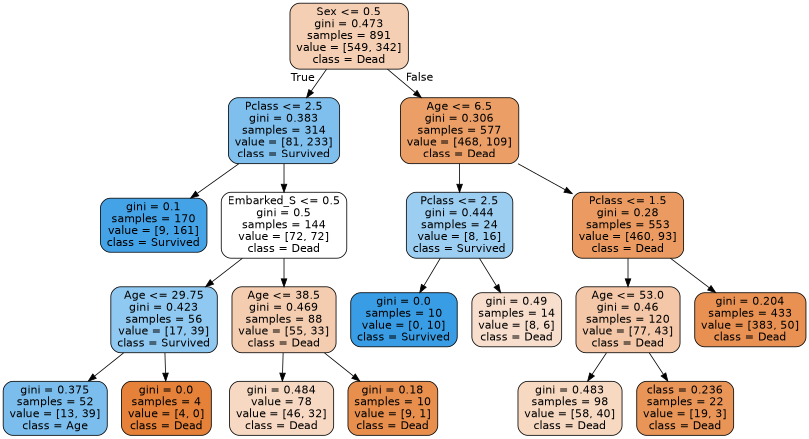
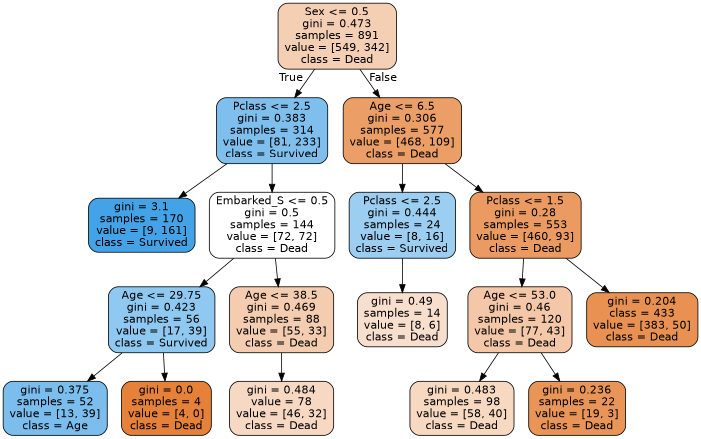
  digraph {
    node [color=black fontname=helvetica shape=box style="filled, rounded"]
    edge [fontname=helvetica]
    n1 [fillcolor="#e5813960" label="Sex <= 0.5\ngini = 0.473\nsamples = 891\nvalue = [549, 342]\nclass = Dead"]
    n2 [fillcolor="#399de5a6" label="Pclass <= 2.5\ngini = 0.383\nsamples = 314\nvalue = [81, 233]\nclass = Survived"]
    n3 [fillcolor="#e58139c4" label="Age <= 6.5\ngini = 0.306\nsamples = 577\nvalue = [468, 109]\nclass = Dead"]
-   n4 [fillcolor="#399de5f1" label="gini = 0.1\nsamples = 170\nvalue = [9, 161]\nclass = Survived"]
+   n4 [fillcolor="#399de5f1" label="gini = 3.1\nsamples = 170\nvalue = [9, 161]\nclass = Survived"]
    n5 [fillcolor="#e5813900" label="Embarked_S <= 0.5\ngini = 0.5\nsamples = 144\nvalue = [72, 72]\nclass = Dead"]
    n6 [fillcolor="#399de57f" label="Pclass <= 2.5\ngini = 0.444\nsamples = 24\nvalue = [8, 16]\nclass = Survived"]
    n7 [fillcolor="#e58139cb" label="Pclass <= 1.5\ngini = 0.28\nsamples = 553\nvalue = [460, 93]\nclass = Dead"]
    n8 [fillcolor="#399de590" label="Age <= 29.75\ngini = 0.423\nsamples = 56\nvalue = [17, 39]\nclass = Survived"]
    n9 [fillcolor="#e5813966" label="Age <= 38.5\ngini = 0.469\nsamples = 88\nvalue = [55, 33]\nclass = Dead"]
    n10 [fillcolor="#399de5aa" label="gini = 0.375\nsamples = 52\nvalue = [13, 39]\nclass = Age"]
    n11 [fillcolor="#e58139ff" label="gini = 0.0\nsamples = 4\nvalue = [4, 0]\nclass = Dead"]
    n12 [fillcolor="#e581394e" label="gini = 0.484\nvalue = 78\nvalue = [46, 32]\nclass = Dead"]
-   n13 [fillcolor="#e58139e3" label="gini = 0.18\nsamples = 10\nvalue = [9, 1]\nclass = Dead"]
-   n14 [fillcolor="#399de5ff" label="gini = 0.0\nsamples = 10\nvalue = [0, 10]\nclass = Survived"]
    n15 [fillcolor="#e5813940" label="gini = 0.49\nsamples = 14\nvalue = [8, 6]\nclass = Dead"]
    n16 [fillcolor="#e5813971" label="Age <= 53.0\ngini = 0.46\nsamples = 120\nvalue = [77, 43]\nclass = Dead"]
-   n17 [fillcolor="#e58139de" label="gini = 0.204\nsamples = 433\nvalue = [383, 50]\nclass = Dead"]
+   n17 [fillcolor="#e58139de" label="gini = 0.204\nclass = 433\nvalue = [383, 50]\nclass = Dead"]
    n18 [fillcolor="#e581394f" label="gini = 0.483\nsamples = 98\nvalue = [58, 40]\nclass = Dead"]
-   n19 [fillcolor="#e58139d7" label="class = 0.236\nsamples = 22\nvalue = [19, 3]\nclass = Dead"]
+   n19 [fillcolor="#e58139d7" label="gini = 0.236\nsamples = 22\nvalue = [19, 3]\nclass = Dead"]
    n1 -> n2 [headlabel=True labelangle=45 labeldistance=2.5]
    n1 -> n3 [headlabel=False labelangle=-45 labeldistance=2.5]
    n2 -> n4
    n2 -> n5
    n3 -> n6
    n3 -> n7
    n5 -> n8
    n5 -> n9
-   n6 -> n14
    n6 -> n15
    n7 -> n16
    n7 -> n17
    n8 -> n10
    n8 -> n11
    n9 -> n12
-   n9 -> n13
    n16 -> n18
    n16 -> n19
  }
